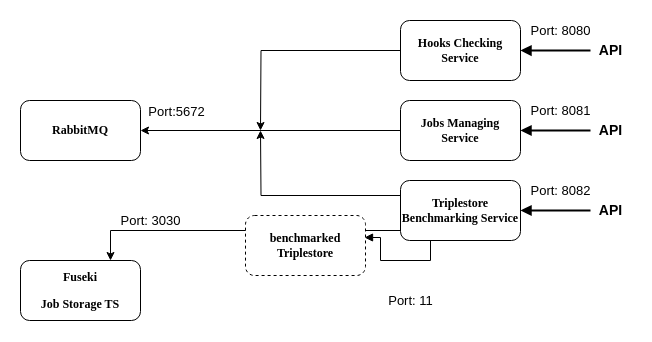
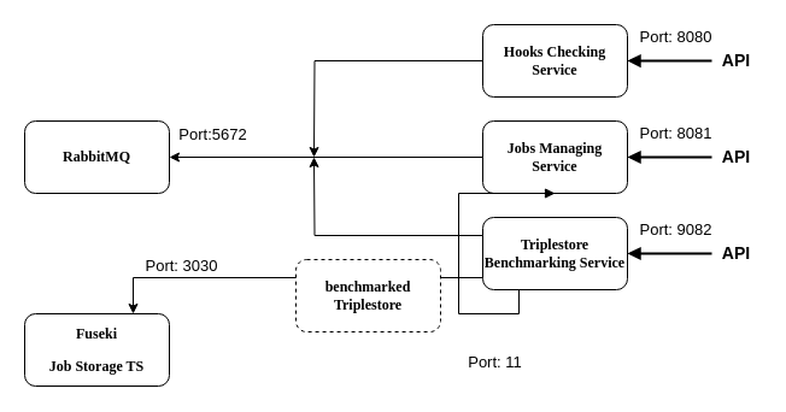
  <mxCell id="0" />
  <mxCell id="1" parent="0" />
  <mxCell id="2" style="edgeStyle=orthogonalEdgeStyle;rounded=0;orthogonalLoop=1;jettySize=auto;html=1;exitX=0;exitY=0.5;exitDx=0;exitDy=0;" edge="1" parent="1" source="3"><mxGeometry relative="1" as="geometry"><mxPoint x="260" y="130" as="targetPoint" /></mxGeometry></mxCell>
  <mxCell id="3" value="&lt;div&gt;&lt;p&gt;&lt;font style=&quot;font-size: 12px&quot;&gt;&lt;b&gt;Hooks Checking Service&lt;/b&gt;&lt;/font&gt;&lt;/p&gt;&lt;/div&gt;" style="rounded=1;whiteSpace=wrap;html=1;glass=0;shadow=0;sketch=0;fontFamily=Verdana;" vertex="1" parent="1"><mxGeometry x="400" y="20" width="120" height="60" as="geometry" /></mxCell>
  <mxCell id="4" style="edgeStyle=orthogonalEdgeStyle;rounded=0;orthogonalLoop=1;jettySize=auto;html=1;exitX=0;exitY=0.5;exitDx=0;exitDy=0;entryX=1;entryY=0.5;entryDx=0;entryDy=0;" edge="1" parent="1" source="6" target="11"><mxGeometry relative="1" as="geometry"><Array as="points"><mxPoint x="400" y="130" /></Array></mxGeometry></mxCell>
  <mxCell id="5" value="&lt;font style=&quot;font-size: 13px;&quot;&gt;Port:5672&lt;/font&gt;" style="edgeLabel;html=1;align=center;verticalAlign=middle;resizable=0;points=[];" vertex="1" connectable="0" parent="4"><mxGeometry x="0.632" y="-1" relative="1" as="geometry"><mxPoint x="-13" y="-19" as="offset" /></mxGeometry></mxCell>
  <mxCell id="6" value="&lt;div&gt;&lt;p&gt;&lt;font style=&quot;font-size: 12px&quot;&gt;&lt;b&gt;Jobs Managing Service&lt;/b&gt;&lt;/font&gt;&lt;/p&gt;&lt;/div&gt;" style="rounded=1;whiteSpace=wrap;html=1;glass=0;shadow=0;sketch=0;fontFamily=Verdana;" vertex="1" parent="1"><mxGeometry x="400" y="100" width="120" height="60" as="geometry" /></mxCell>
  <mxCell id="7" style="edgeStyle=orthogonalEdgeStyle;rounded=0;orthogonalLoop=1;jettySize=auto;html=1;exitX=0;exitY=0.25;exitDx=0;exitDy=0;fontSize=13;" edge="1" parent="1" source="10"><mxGeometry relative="1" as="geometry"><mxPoint x="260" y="130" as="targetPoint" /></mxGeometry></mxCell>
  <mxCell id="8" style="edgeStyle=orthogonalEdgeStyle;rounded=0;orthogonalLoop=1;jettySize=auto;html=1;exitX=0;exitY=0.75;exitDx=0;exitDy=0;entryX=0.75;entryY=0;entryDx=0;entryDy=0;fontSize=13;" edge="1" parent="1" source="10" target="12"><mxGeometry relative="1" as="geometry"><Array as="points"><mxPoint x="400" y="230" /><mxPoint x="110" y="230" /></Array></mxGeometry></mxCell>
- <mxCell id="9" style="edgeStyle=orthogonalEdgeStyle;rounded=0;orthogonalLoop=1;jettySize=auto;html=1;exitX=0.25;exitY=1;exitDx=0;exitDy=0;entryX=0.992;entryY=0.367;entryDx=0;entryDy=0;entryPerimeter=0;fontSize=13;endArrow=block;endFill=1;strokeWidth=1;" edge="1" parent="1" source="10" target="23"><mxGeometry relative="1" as="geometry" /></mxCell>
+ <mxCell id="9" style="edgeStyle=orthogonalEdgeStyle;rounded=0;orthogonalLoop=1;jettySize=auto;html=1;exitX=0.25;exitY=1;exitDx=0;exitDy=0;fontSize=13;endArrow=block;endFill=1;strokeWidth=1;" edge="1" parent="1" source="10" target="6"><mxGeometry relative="1" as="geometry" /></mxCell>
  <mxCell id="10" value="&lt;div&gt;&lt;p&gt;&lt;font style=&quot;font-size: 12px&quot;&gt;&lt;b&gt;Triplestore Benchmarking Service&lt;/b&gt;&lt;/font&gt;&lt;/p&gt;&lt;/div&gt;" style="rounded=1;whiteSpace=wrap;html=1;glass=0;shadow=0;sketch=0;fontFamily=Verdana;" vertex="1" parent="1"><mxGeometry x="400" y="180" width="120" height="60" as="geometry" /></mxCell>
  <mxCell id="11" value="&lt;div&gt;&lt;p&gt;&lt;font style=&quot;font-size: 12px&quot;&gt;&lt;b&gt;RabbitMQ&lt;/b&gt;&lt;/font&gt;&lt;/p&gt;&lt;/div&gt;" style="rounded=1;whiteSpace=wrap;html=1;glass=0;shadow=0;sketch=0;fontFamily=Verdana;" vertex="1" parent="1"><mxGeometry x="20" y="100" width="120" height="60" as="geometry" /></mxCell>
  <mxCell id="12" value="&lt;div&gt;&lt;p&gt;&lt;font style=&quot;font-size: 12px&quot;&gt;&lt;b&gt;Fuseki&lt;/b&gt;&lt;/font&gt;&lt;/p&gt;&lt;p&gt;&lt;font style=&quot;font-size: 12px&quot;&gt;&lt;b&gt;Job Storage TS&lt;/b&gt;&lt;/font&gt;&lt;/p&gt;&lt;/div&gt;" style="rounded=1;whiteSpace=wrap;html=1;glass=0;shadow=0;sketch=0;fontFamily=Verdana;" vertex="1" parent="1"><mxGeometry x="20" y="260" width="120" height="60" as="geometry" /></mxCell>
  <mxCell id="13" value="Port: 3030" style="text;html=1;align=center;verticalAlign=middle;resizable=0;points=[];autosize=1;strokeColor=none;fillColor=none;fontSize=13;" vertex="1" parent="1"><mxGeometry x="110" y="210" width="80" height="20" as="geometry" /></mxCell>
  <mxCell id="14" style="edgeStyle=orthogonalEdgeStyle;rounded=0;orthogonalLoop=1;jettySize=auto;html=1;entryX=1;entryY=0.5;entryDx=0;entryDy=0;strokeWidth=2;endArrow=block;endFill=1;exitX=0;exitY=0.504;exitDx=0;exitDy=0;exitPerimeter=0;" edge="1" parent="1" source="15" target="3"><mxGeometry relative="1" as="geometry"><mxPoint x="590" y="60" as="sourcePoint" /><mxPoint x="590" y="100" as="targetPoint" /><Array as="points" /></mxGeometry></mxCell>
  <mxCell id="15" value="&lt;b&gt;&lt;font style=&quot;font-size: 14px;&quot;&gt;API&lt;/font&gt;&lt;/b&gt;" style="text;html=1;align=center;verticalAlign=middle;resizable=0;points=[];autosize=1;strokeColor=none;fillColor=none;fontSize=13;" vertex="1" parent="1"><mxGeometry x="590" y="40" width="40" height="20" as="geometry" /></mxCell>
  <mxCell id="16" value="&lt;font style=&quot;font-size: 13px;&quot;&gt;Port: 8080&lt;/font&gt;" style="text;html=1;align=center;verticalAlign=middle;resizable=0;points=[];autosize=1;strokeColor=none;fillColor=none;fontSize=14;" vertex="1" parent="1"><mxGeometry x="520" y="20" width="80" height="20" as="geometry" /></mxCell>
  <mxCell id="17" style="edgeStyle=orthogonalEdgeStyle;rounded=0;orthogonalLoop=1;jettySize=auto;html=1;entryX=1;entryY=0.5;entryDx=0;entryDy=0;strokeWidth=2;endArrow=block;endFill=1;" edge="1" parent="1"><mxGeometry relative="1" as="geometry"><mxPoint x="590" y="130" as="sourcePoint" /><mxPoint x="520" y="130" as="targetPoint" /><Array as="points"><mxPoint x="580" y="130" /><mxPoint x="580" y="130" /></Array></mxGeometry></mxCell>
  <mxCell id="18" value="&lt;b&gt;&lt;font style=&quot;font-size: 14px;&quot;&gt;API&lt;/font&gt;&lt;/b&gt;" style="text;html=1;align=center;verticalAlign=middle;resizable=0;points=[];autosize=1;strokeColor=none;fillColor=none;fontSize=13;" vertex="1" parent="1"><mxGeometry x="590" y="120" width="40" height="20" as="geometry" /></mxCell>
  <mxCell id="19" value="&lt;font style=&quot;font-size: 13px;&quot;&gt;Port: 8081&lt;/font&gt;" style="text;html=1;align=center;verticalAlign=middle;resizable=0;points=[];autosize=1;strokeColor=none;fillColor=none;fontSize=14;" vertex="1" parent="1"><mxGeometry x="520" y="100" width="80" height="20" as="geometry" /></mxCell>
  <mxCell id="20" style="edgeStyle=orthogonalEdgeStyle;rounded=0;orthogonalLoop=1;jettySize=auto;html=1;entryX=1;entryY=0.5;entryDx=0;entryDy=0;strokeWidth=2;endArrow=block;endFill=1;" edge="1" parent="1"><mxGeometry relative="1" as="geometry"><mxPoint x="590" y="210" as="sourcePoint" /><mxPoint x="520" y="210" as="targetPoint" /></mxGeometry></mxCell>
  <mxCell id="21" value="&lt;b&gt;&lt;font style=&quot;font-size: 14px;&quot;&gt;API&lt;/font&gt;&lt;/b&gt;" style="text;html=1;align=center;verticalAlign=middle;resizable=0;points=[];autosize=1;strokeColor=none;fillColor=none;fontSize=13;" vertex="1" parent="1"><mxGeometry x="590" y="200" width="40" height="20" as="geometry" /></mxCell>
- <mxCell id="22" value="&lt;font style=&quot;font-size: 13px;&quot;&gt;Port: 8082&lt;/font&gt;" style="text;html=1;align=center;verticalAlign=middle;resizable=0;points=[];autosize=1;strokeColor=none;fillColor=none;fontSize=14;" vertex="1" parent="1"><mxGeometry x="520" y="180" width="80" height="20" as="geometry" /></mxCell>
+ <mxCell id="22" value="&lt;font style=&quot;font-size: 13px;&quot;&gt;Port: 9082&lt;/font&gt;" style="text;html=1;align=center;verticalAlign=middle;resizable=0;points=[];autosize=1;strokeColor=none;fillColor=none;fontSize=14;" vertex="1" parent="1"><mxGeometry x="520" y="180" width="80" height="20" as="geometry" /></mxCell>
  <mxCell id="23" value="&lt;div&gt;&lt;p&gt;&lt;font style=&quot;font-size: 12px&quot;&gt;&lt;b&gt;benchmarked Triplestore&lt;/b&gt;&lt;/font&gt;&lt;/p&gt;&lt;/div&gt;" style="rounded=1;whiteSpace=wrap;html=1;glass=0;shadow=0;sketch=0;fontFamily=Verdana;dashed=1;" vertex="1" parent="1"><mxGeometry x="245" y="215" width="120" height="60" as="geometry" /></mxCell>
  <mxCell id="24" value="&lt;font style=&quot;font-size: 13px;&quot;&gt;Port: 11&lt;/font&gt;" style="text;html=1;align=center;verticalAlign=middle;resizable=0;points=[];autosize=1;strokeColor=none;fillColor=none;fontSize=14;" vertex="1" parent="1"><mxGeometry x="380" y="290" width="60" height="20" as="geometry" /></mxCell>
